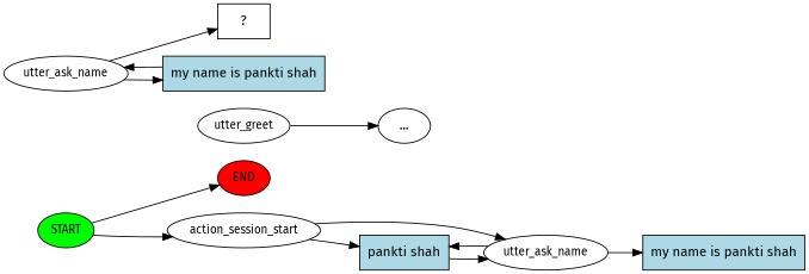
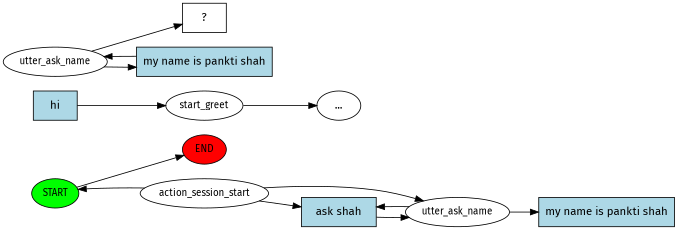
  digraph {
    fontname="Fira Sans"
    rankdir=LR
    node [fontname="Fira Sans"]
    edge [fontname="Fira Sans"]
    n1 [fillcolor=green fontsize=12 label=START style=filled]
    n2 [fillcolor=red fontsize=12 label=END style=filled]
    n3 [fontsize=12 label=action_session_start]
    n4 [fontsize=12 label=utter_ask_name]
-   n5 [fillcolor=lightblue label="pankti shah" shape=rect style=filled]
+   n5 [fillcolor=lightblue label="ask shah" shape=rect style=filled]
    n6 [fillcolor=lightblue label="my name is pankti shah" shape=rect style=filled]
-   n8 [fontsize=12 label=utter_greet]
+   n7 [fillcolor=lightblue label=hi shape=rect style=filled]
+   n8 [fontsize=12 label=start_greet]
    n9 [label="..."]
    n10 [fontsize=12 label=utter_ask_name]
    n11 [label="  ?  " shape=rect]
    n12 [fillcolor=lightblue label="my name is pankti shah" shape=rect style=filled]
    n1 -> n2
-   n1 -> n3
+   n3 -> n1
    n3 -> n4
    n3 -> n5
    n4 -> n5
    n4 -> n6
    n5 -> n4
+   n7 -> n8
    n8 -> n9
    n10 -> n11
    n10 -> n12
    n12 -> n10
  }
